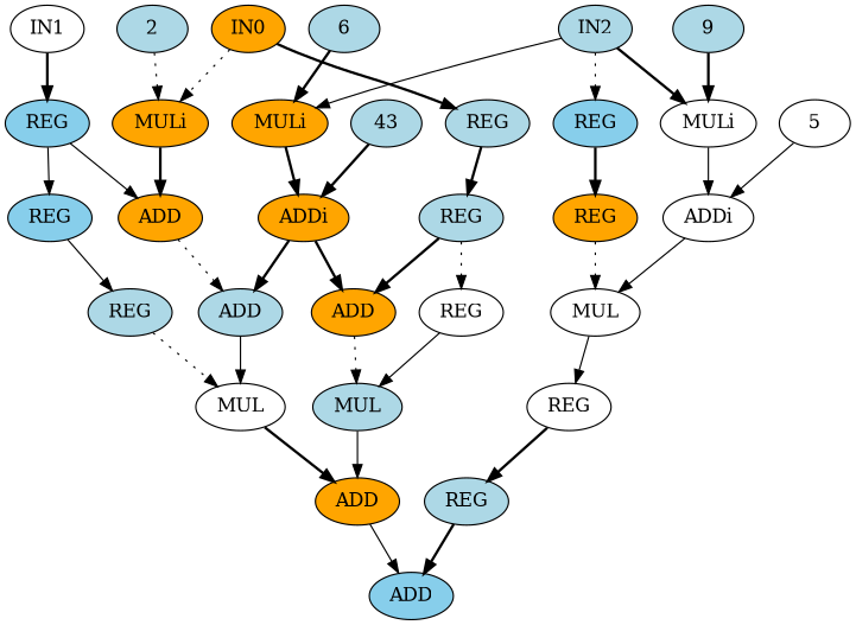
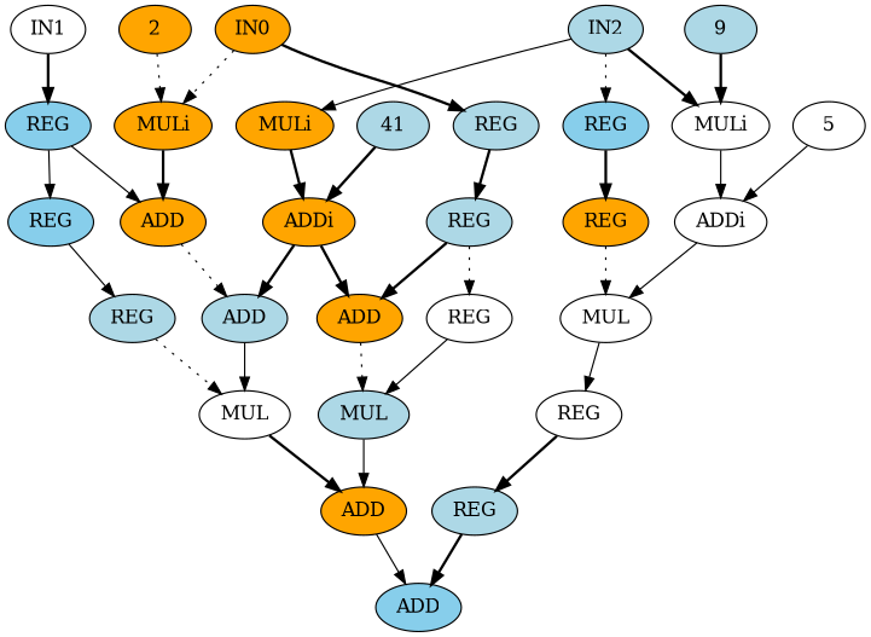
  digraph {
    node [fillcolor=lightblue style=filled]
    edge [style=bold]
    n1 [fillcolor=orange label=IN0]
    n2 [label=REG]
    n3 [VALUE=2 fillcolor=orange label=MULi]
    n4 [label=REG]
    n5 [fillcolor=orange label=ADD]
    n6 [fillcolor=white label=IN1]
    n7 [fillcolor=skyblue label=REG]
    n8 [fillcolor=skyblue label=REG]
    n9 [label=IN2]
    n10 [fillcolor=skyblue label=REG]
    n11 [VALUE=9 fillcolor=white label=MULi]
    n12 [VALUE=6 fillcolor=orange label=MULi]
    n13 [fillcolor=orange label=REG]
    n14 [VALUE=1 fillcolor=white label=ADDi]
    n15 [VALUE=43 fillcolor=orange label=ADDi]
    n16 [fillcolor=white label=MUL]
    n17 [fillcolor=white label=REG]
    n18 [fillcolor=white label=REG]
    n19 [fillcolor=orange label=ADD]
    n20 [label=MUL]
    n21 [fillcolor=orange label=ADD]
    n22 [label=REG]
    n23 [label=ADD]
    n24 [fillcolor=white label=MUL]
    n25 [label=REG]
    n26 [fillcolor=skyblue label=ADD]
    n27 [label=9]
-   n28 [label=6]
-   n29 [label=2]
+   n29 [fillcolor=orange label=2]
    n30 [fillcolor=white label=5]
-   n31 [label=43]
+   n31 [label=41]
    n1 -> n2
    n1 -> n3 [style=dotted]
    n2 -> n4
    n3 -> n5
    n4 -> n18 [style=dotted]
    n4 -> n19
    n5 -> n23 [style=dotted]
    n6 -> n7
    n7 -> n5 [style=solid]
    n7 -> n8 [style=solid]
    n8 -> n22 [style=solid]
    n9 -> n10 [style=dotted]
    n9 -> n11
    n9 -> n12 [style=solid]
    n10 -> n13
    n11 -> n14 [style=solid]
    n12 -> n15
    n13 -> n16 [style=dotted]
    n14 -> n16 [style=solid]
    n15 -> n19
    n15 -> n23
    n16 -> n17 [style=solid]
    n17 -> n25
    n18 -> n20 [style=solid]
    n19 -> n20 [style=dotted]
    n20 -> n21 [style=solid]
    n21 -> n26 [style=solid]
    n22 -> n24 [style=dotted]
    n23 -> n24 [style=solid]
    n24 -> n21
    n25 -> n26
    n27 -> n11
-   n28 -> n12
    n29 -> n3 [style=dotted]
    n30 -> n14 [style=solid]
    n31 -> n15
  }
